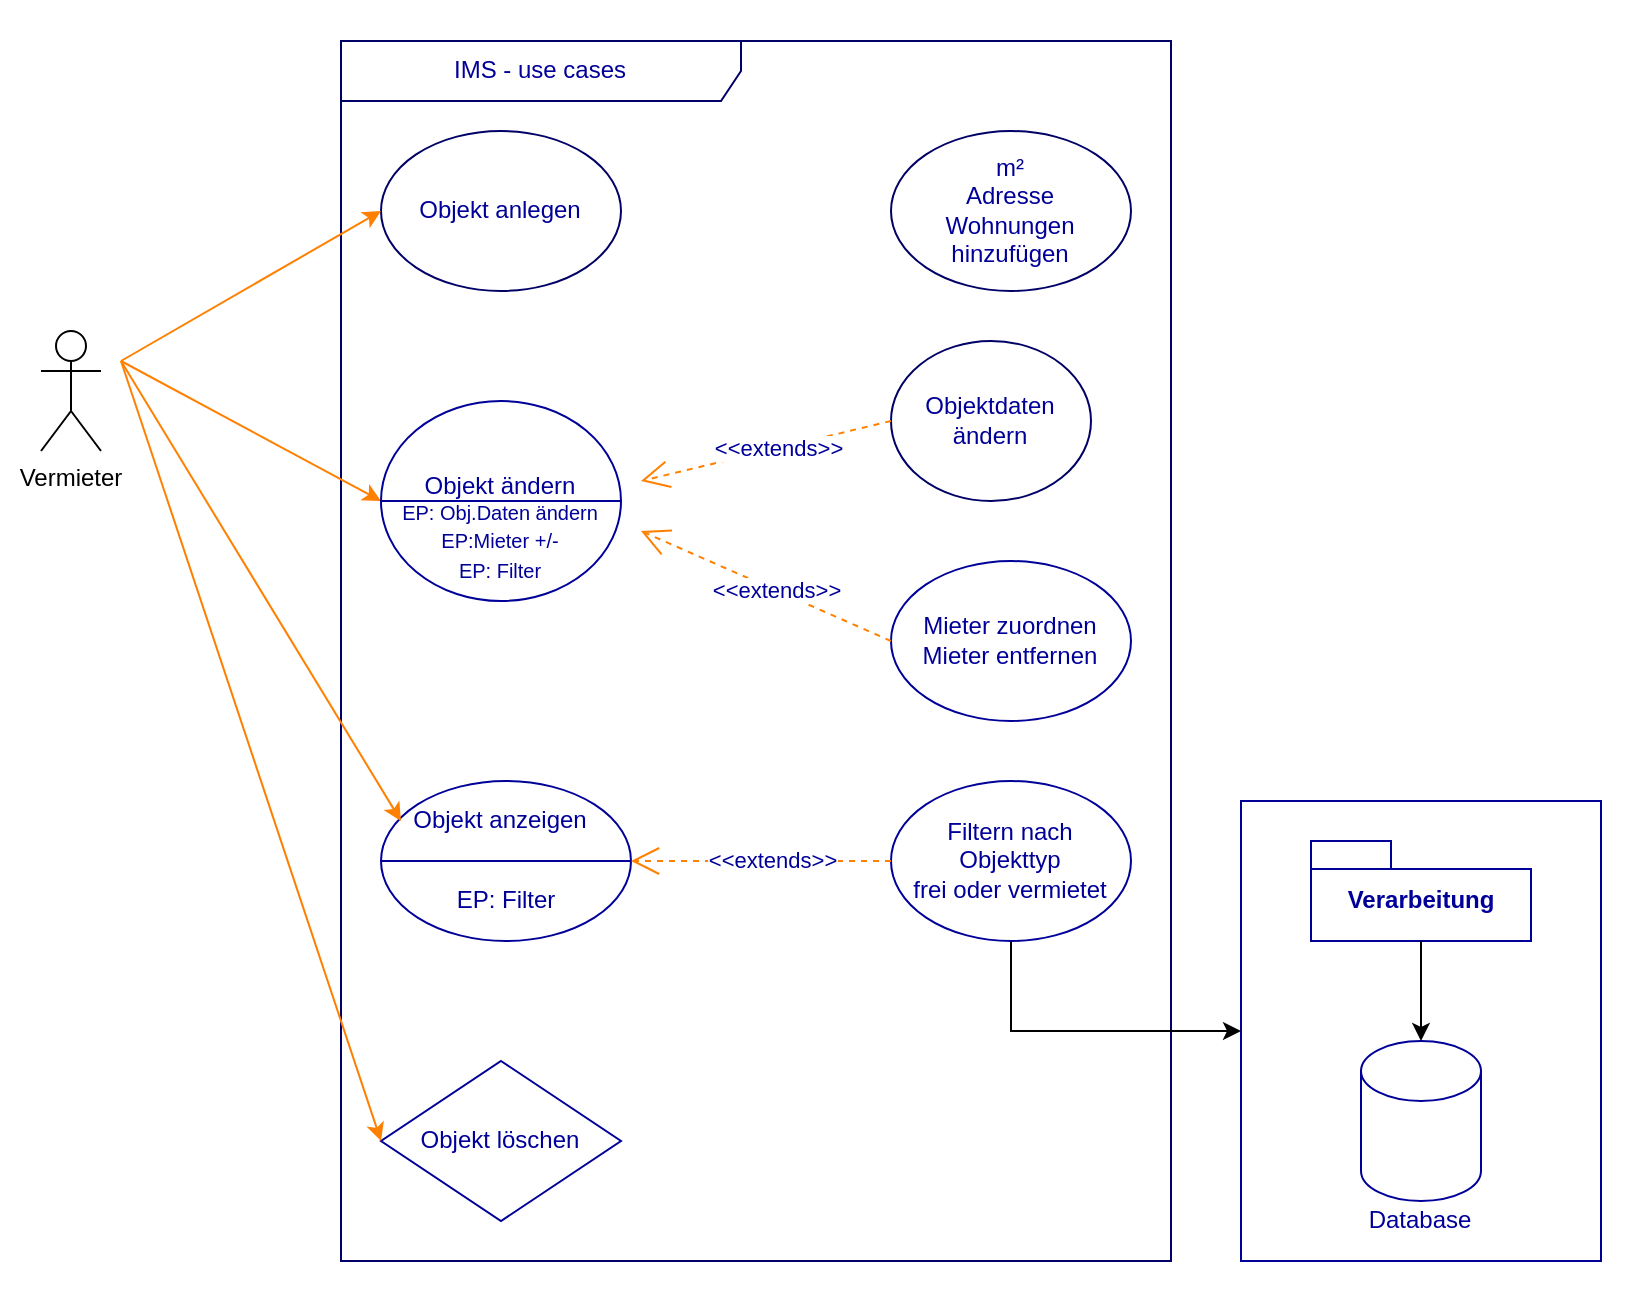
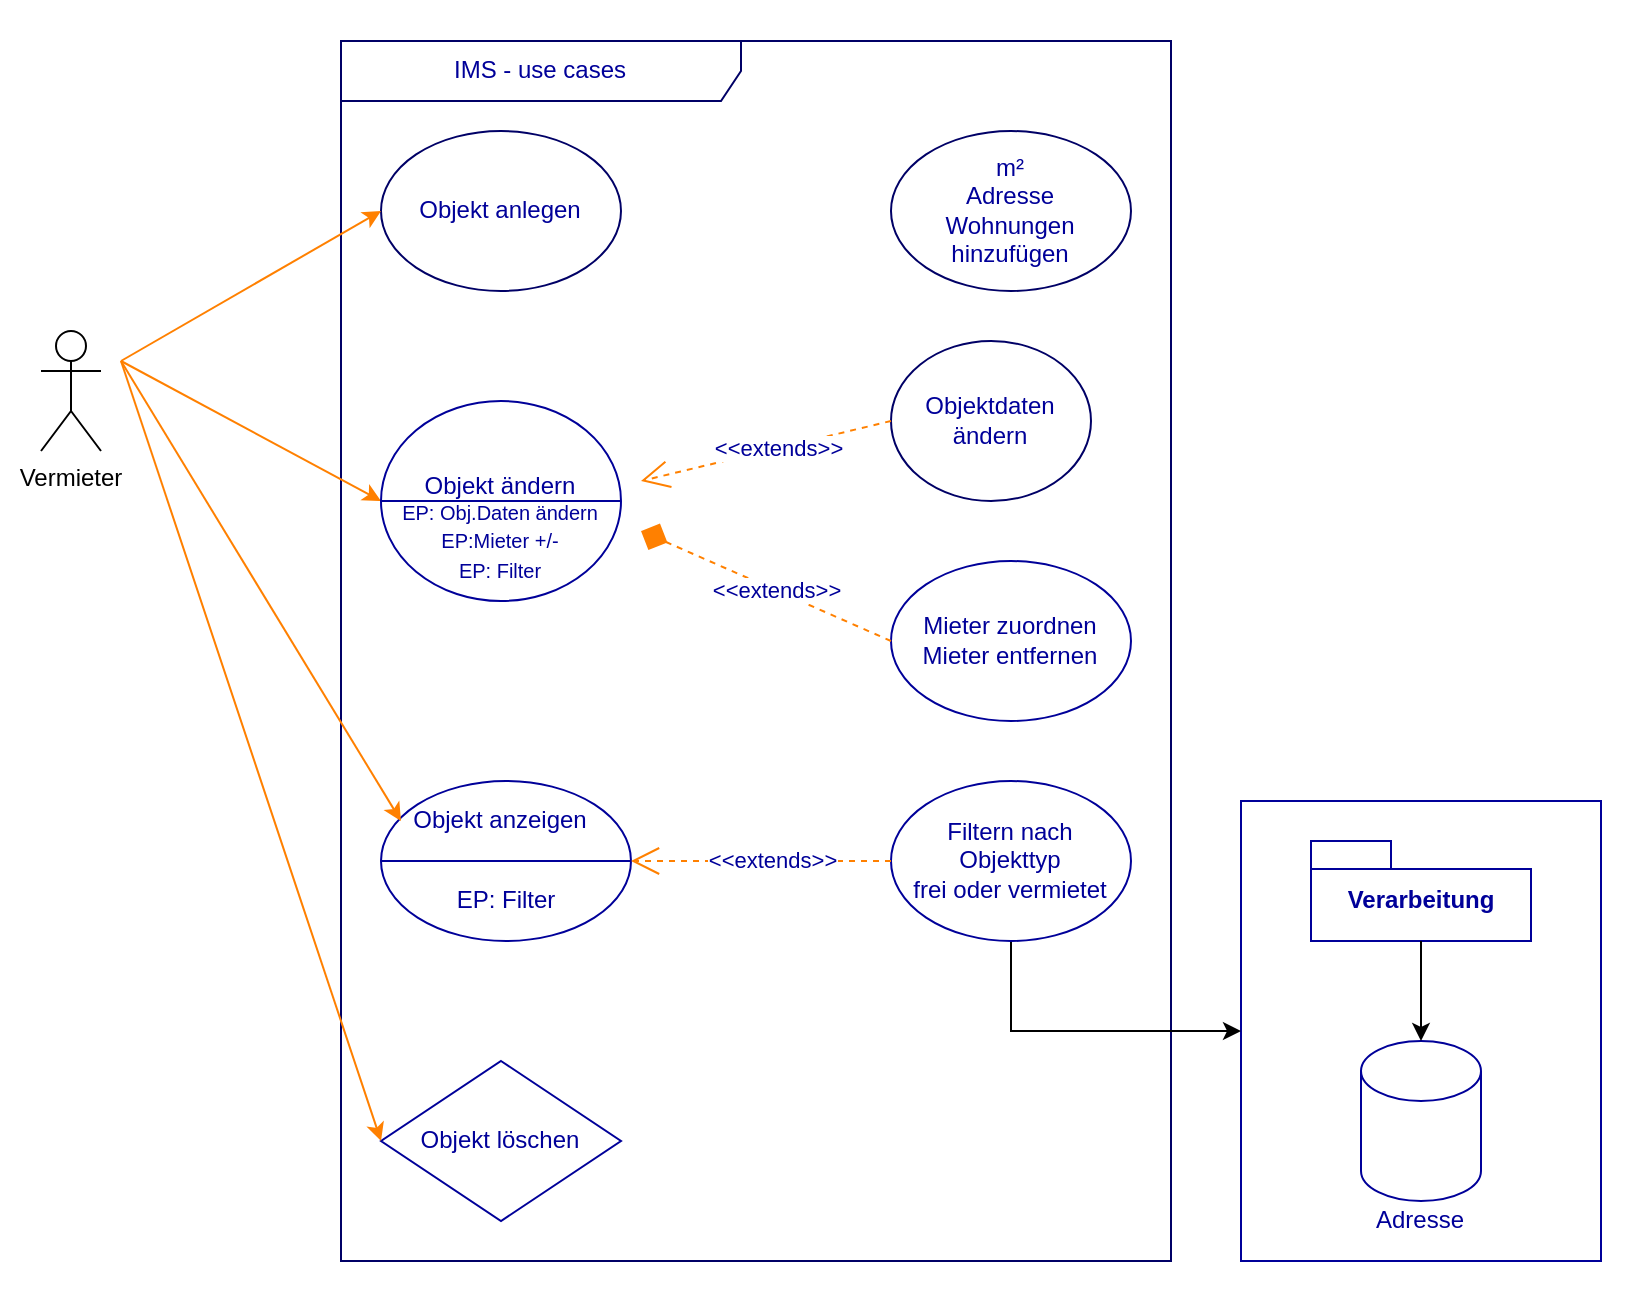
  <mxCell id="0" />
  <mxCell id="1" parent="0" />
  <mxCell id="2" value="" style="rounded=0;whiteSpace=wrap;html=1;strokeColor=#000099;fontColor=#000099;" vertex="1" parent="1"><mxGeometry x="620" y="400" width="180" height="230" as="geometry" /></mxCell>
  <mxCell id="3" value="IMS - use cases" style="shape=umlFrame;whiteSpace=wrap;html=1;strokeWidth=1;fillColor=none;width=200;height=30;fontColor=#000099;strokeColor=#000066;" parent="1" vertex="1"><mxGeometry x="170" y="20" width="415" height="610" as="geometry" /></mxCell>
  <mxCell id="4" value="Objekt anlegen" style="ellipse;whiteSpace=wrap;html=1;strokeColor=#000066;fontColor=#000099;fillColor=none;" parent="1" vertex="1"><mxGeometry x="190" y="65" width="120" height="80" as="geometry" /></mxCell>
  <mxCell id="5" value="Objekt löschen" style="rhombus;whiteSpace=wrap;html=1;fontColor=#000099;fillColor=none;strokeColor=#000099;" parent="1" vertex="1"><mxGeometry x="190" y="530" width="120" height="80" as="geometry" /></mxCell>
  <mxCell id="6" value="Objektdaten ändern" style="ellipse;whiteSpace=wrap;html=1;strokeColor=#000066;fontColor=#000099;fillColor=none;" parent="1" vertex="1"><mxGeometry x="445" y="170" width="100" height="80" as="geometry" /></mxCell>
  <mxCell id="7" value="&lt;div&gt;m²&lt;/div&gt;&lt;div&gt;Adresse&lt;/div&gt;&lt;div&gt;Wohnungen&lt;/div&gt;&lt;div&gt;hinzufügen&lt;/div&gt;" style="ellipse;whiteSpace=wrap;html=1;strokeColor=#000066;fontColor=#000099;fillColor=none;" parent="1" vertex="1"><mxGeometry x="445" y="65" width="120" height="80" as="geometry" /></mxCell>
  <mxCell id="8" style="html=1;entryX=0;entryY=0.5;jettySize=auto;orthogonalLoop=1;fillColor=#f8cecc;strokeColor=#FF8000;curved=1;fontColor=#000099;" parent="1" target="4" edge="1"><mxGeometry relative="1" as="geometry"><mxPoint x="60" y="180" as="sourcePoint" /></mxGeometry></mxCell>
  <mxCell id="9" style="html=1;entryX=0;entryY=0.5;jettySize=auto;orthogonalLoop=1;curved=1;fontColor=#000099;strokeColor=#FF8000;" parent="1" target="5" edge="1"><mxGeometry relative="1" as="geometry"><mxPoint x="60" y="180" as="sourcePoint" /></mxGeometry></mxCell>
  <mxCell id="10" style="edgeStyle=none;curved=1;html=1;entryX=0;entryY=0.5;jettySize=auto;orthogonalLoop=1;strokeColor=#FF8000;fontColor=#000099;" parent="1" edge="1"><mxGeometry relative="1" as="geometry"><mxPoint x="60" y="180" as="sourcePoint" /><mxPoint x="190" y="250" as="targetPoint" /></mxGeometry></mxCell>
  <mxCell id="11" value="&amp;lt;&amp;lt;extends&amp;gt;&amp;gt;" style="endArrow=open;endSize=12;dashed=1;html=1;exitX=0;exitY=0.5;fontColor=#000099;strokeColor=#FF8000;" parent="1" source="6" edge="1"><mxGeometry x="-0.091" width="160" relative="1" as="geometry"><mxPoint x="395" y="315" as="sourcePoint" /><mxPoint x="320" y="240" as="targetPoint" /><mxPoint as="offset" /></mxGeometry></mxCell>
  <mxCell id="12" value="Vermieter" style="shape=umlActor;verticalLabelPosition=bottom;verticalAlign=top;html=1;outlineConnect=0;" parent="1" vertex="1"><mxGeometry x="20" y="165" width="30" height="60" as="geometry" /></mxCell>
  <mxCell id="13" value="" style="shape=lineEllipse;perimeter=ellipsePerimeter;whiteSpace=wrap;html=1;backgroundOutline=1;strokeColor=#000099;" vertex="1" parent="1"><mxGeometry x="190" y="390" width="125" height="80" as="geometry" /></mxCell>
  <mxCell id="14" value="Mieter zuordnen&lt;br&gt;Mieter entfernen" style="ellipse;whiteSpace=wrap;html=1;strokeColor=#000099;fontColor=#000099;" vertex="1" parent="1"><mxGeometry x="445" y="280" width="120" height="80" as="geometry" /></mxCell>
- <mxCell id="15" value="&amp;lt;&amp;lt;extends&amp;gt;&amp;gt;" style="endArrow=open;endSize=12;dashed=1;html=1;exitX=0;exitY=0.5;fontColor=#000099;strokeColor=#FF8000;exitDx=0;exitDy=0;entryX=1;entryY=0.25;entryDx=0;entryDy=0;" edge="1" parent="1" source="14" target="17"><mxGeometry x="-0.091" width="160" relative="1" as="geometry"><mxPoint x="455" y="260" as="sourcePoint" /><mxPoint x="310" y="250" as="targetPoint" /><mxPoint as="offset" /></mxGeometry></mxCell>
+ <mxCell id="15" value="&amp;lt;&amp;lt;extends&amp;gt;&amp;gt;" style="endArrow=diamond;endSize=12;dashed=1;html=1;exitX=0;exitY=0.5;fontColor=#000099;strokeColor=#FF8000;exitDx=0;exitDy=0;entryX=1;entryY=0.25;entryDx=0;entryDy=0;" edge="1" parent="1" source="14" target="17"><mxGeometry x="-0.091" width="160" relative="1" as="geometry"><mxPoint x="455" y="260" as="sourcePoint" /><mxPoint x="310" y="250" as="targetPoint" /><mxPoint as="offset" /></mxGeometry></mxCell>
  <mxCell id="16" value="Objekt ändern&lt;br&gt;&lt;br&gt;" style="shape=lineEllipse;perimeter=ellipsePerimeter;whiteSpace=wrap;html=1;backgroundOutline=1;strokeColor=#000099;fontColor=#000099;align=center;" vertex="1" parent="1"><mxGeometry x="190" y="200" width="120" height="100" as="geometry" /></mxCell>
  <mxCell id="17" value="&lt;font style=&quot;font-size: 10px&quot;&gt;EP: Obj.Daten ändern&lt;br&gt;EP:Mieter +/-&lt;br&gt;EP: Filter&lt;br&gt;&lt;/font&gt;" style="text;html=1;strokeColor=none;fillColor=none;align=center;verticalAlign=middle;whiteSpace=wrap;rounded=0;fontColor=#000099;" vertex="1" parent="1"><mxGeometry x="180" y="260" width="140" height="20" as="geometry" /></mxCell>
  <mxCell id="18" value="Objekt anzeigen" style="text;html=1;strokeColor=none;fillColor=none;align=center;verticalAlign=middle;whiteSpace=wrap;rounded=0;fontColor=#000099;" vertex="1" parent="1"><mxGeometry x="200" y="400" width="100" height="20" as="geometry" /></mxCell>
  <mxCell id="19" style="edgeStyle=orthogonalEdgeStyle;rounded=0;orthogonalLoop=1;jettySize=auto;html=1;exitX=0.5;exitY=1;exitDx=0;exitDy=0;fontColor=#000099;" edge="1" parent="1" source="20" target="2"><mxGeometry relative="1" as="geometry" /></mxCell>
  <mxCell id="20" value="Filtern nach&lt;br&gt;Objekttyp&lt;br&gt;frei oder vermietet" style="ellipse;whiteSpace=wrap;html=1;strokeColor=#000099;fontColor=#000099;" vertex="1" parent="1"><mxGeometry x="445" y="390" width="120" height="80" as="geometry" /></mxCell>
  <mxCell id="21" value="&amp;lt;&amp;lt;extends&amp;gt;&amp;gt;" style="endArrow=open;endSize=12;dashed=1;html=1;exitX=0;exitY=0.5;fontColor=#000099;strokeColor=#FF8000;exitDx=0;exitDy=0;" edge="1" parent="1" source="20" target="13"><mxGeometry x="-0.091" width="160" relative="1" as="geometry"><mxPoint x="472.574" y="411.716" as="sourcePoint" /><mxPoint x="321.18" y="293" as="targetPoint" /><mxPoint as="offset" /></mxGeometry></mxCell>
  <mxCell id="22" value="EP: Filter" style="text;html=1;strokeColor=none;fillColor=none;align=center;verticalAlign=middle;whiteSpace=wrap;rounded=0;fontColor=#000099;" vertex="1" parent="1"><mxGeometry x="222.5" y="440" width="60" height="20" as="geometry" /></mxCell>
  <mxCell id="23" value="" style="shape=cylinder3;whiteSpace=wrap;html=1;boundedLbl=1;backgroundOutline=1;size=15;strokeColor=#000099;fontColor=#000099;" vertex="1" parent="1"><mxGeometry x="680" y="520" width="60" height="80" as="geometry" /></mxCell>
- <mxCell id="24" value="Database" style="text;html=1;strokeColor=none;fillColor=none;align=center;verticalAlign=middle;whiteSpace=wrap;rounded=0;fontColor=#000099;" vertex="1" parent="1"><mxGeometry x="690" y="600" width="40" height="20" as="geometry" /></mxCell>
+ <mxCell id="24" value="Adresse" style="text;html=1;strokeColor=none;fillColor=none;align=center;verticalAlign=middle;whiteSpace=wrap;rounded=0;fontColor=#000099;" vertex="1" parent="1"><mxGeometry x="690" y="600" width="40" height="20" as="geometry" /></mxCell>
  <mxCell id="25" value="Verarbeitung" style="shape=folder;fontStyle=1;spacingTop=10;tabWidth=40;tabHeight=14;tabPosition=left;html=1;strokeColor=#000099;fontColor=#000099;" vertex="1" parent="1"><mxGeometry x="655" y="420" width="110" height="50" as="geometry" /></mxCell>
  <mxCell id="26" value="" style="endArrow=classic;html=1;fontColor=#000099;entryX=0.5;entryY=0;entryDx=0;entryDy=0;entryPerimeter=0;exitX=0.5;exitY=1;exitDx=0;exitDy=0;exitPerimeter=0;" edge="1" parent="1" source="25" target="23"><mxGeometry width="50" height="50" relative="1" as="geometry"><mxPoint x="685" y="520" as="sourcePoint" /><mxPoint x="735" y="470" as="targetPoint" /></mxGeometry></mxCell>
  <mxCell id="27" style="html=1;entryX=0;entryY=0.5;jettySize=auto;orthogonalLoop=1;curved=1;fontColor=#000099;strokeColor=#FF8000;entryDx=0;entryDy=0;" edge="1" parent="1" target="18"><mxGeometry relative="1" as="geometry"><mxPoint x="60" y="180" as="sourcePoint" /><mxPoint x="200" y="580" as="targetPoint" /></mxGeometry></mxCell>
